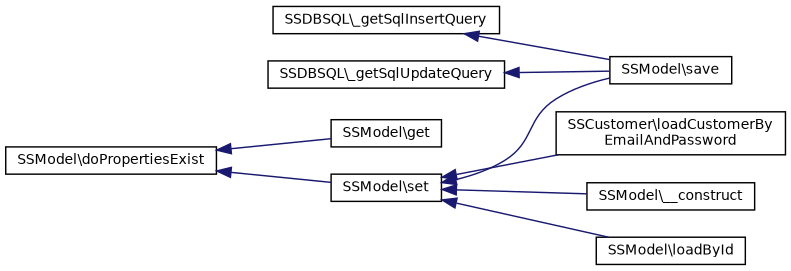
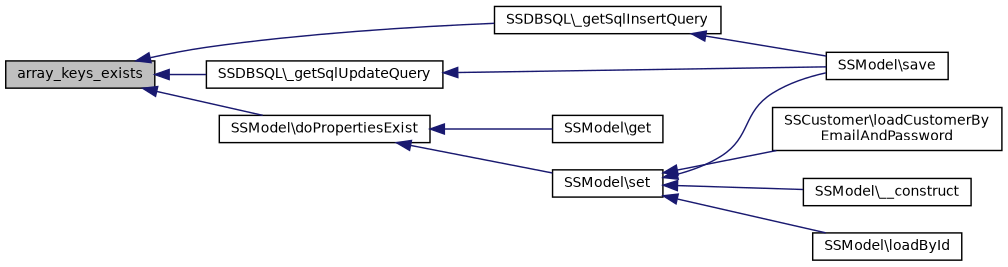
  digraph {
    rankdir=LR
    node [color=black fillcolor=white fontname=Helvetica fontsize=10 shape=record style=filled]
    edge [color=midnightblue dir=back fontname=Helvetica fontsize=10 labelfontname=Helvetica labelfontsize=10 style=solid]
+   n1 [fillcolor=grey75 fontcolor=black height=0.2 label=array_keys_exists width=0.4]
    n2 [height=0.2 label="SSDBSQL\\_getSqlInsertQuery" width=0.4]
    n3 [height=0.2 label="SSDBSQL\\_getSqlUpdateQuery" width=0.4]
    n4 [height=0.2 label="SSModel\\doPropertiesExist" width=0.4]
    n5 [height=0.2 label="SSModel\\save" width=0.4]
    n6 [height=0.2 label="SSModel\\get" width=0.4]
    n7 [height=0.2 label="SSModel\\set" width=0.4]
    n8 [height=0.2 label="SSCustomer\\loadCustomerBy\lEmailAndPassword" width=0.4]
    n9 [height=0.2 label="SSModel\\__construct" width=0.4]
    n10 [height=0.2 label="SSModel\\loadById" width=0.4]
+   n1 -> n2
+   n1 -> n3
+   n1 -> n4
    n2 -> n5
    n3 -> n5
    n4 -> n6
    n4 -> n7
    n7 -> n5
    n7 -> n8
    n7 -> n9
    n7 -> n10
  }
